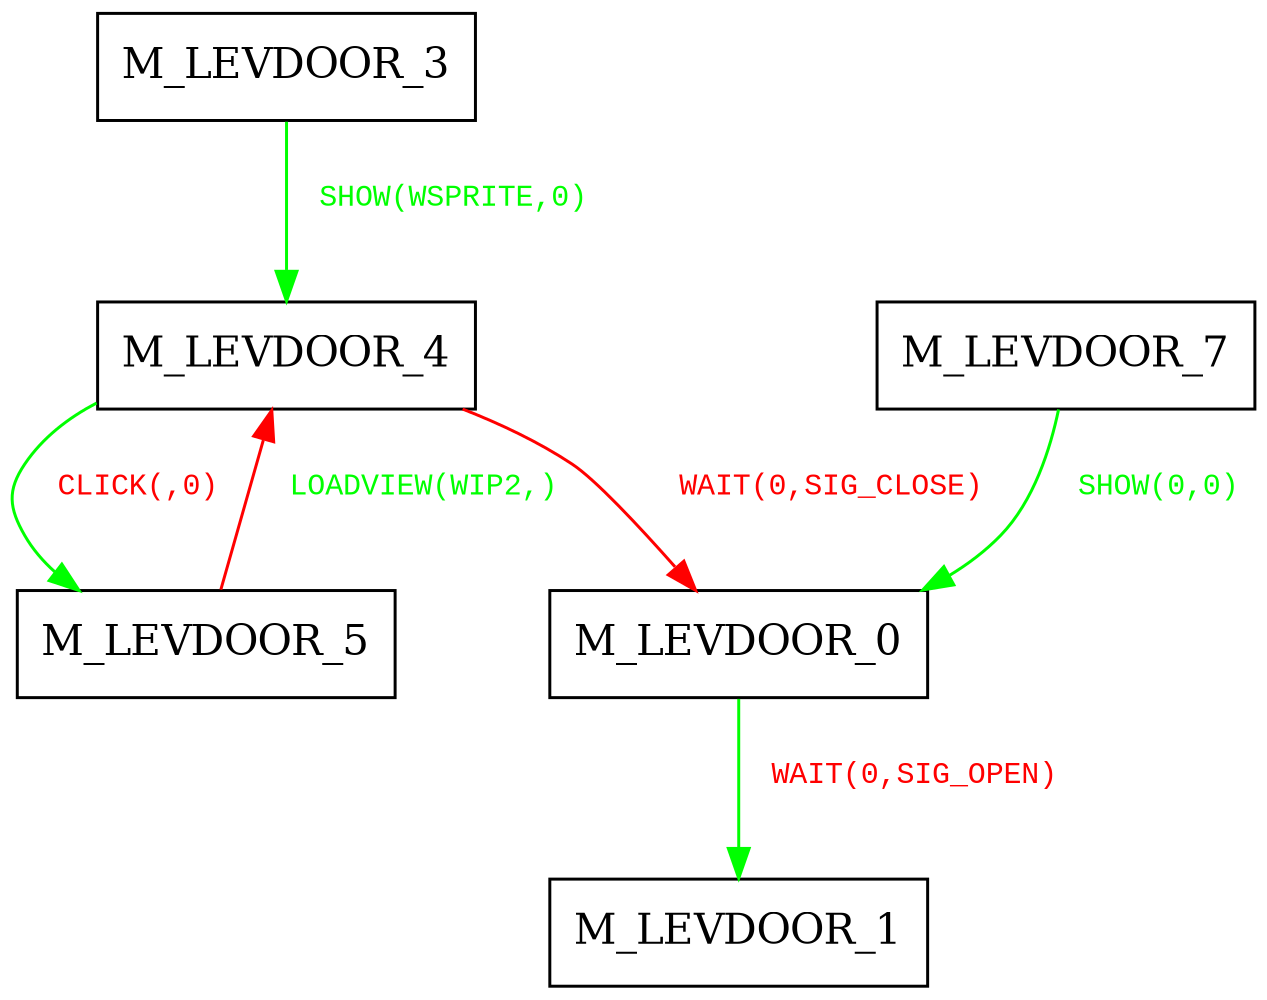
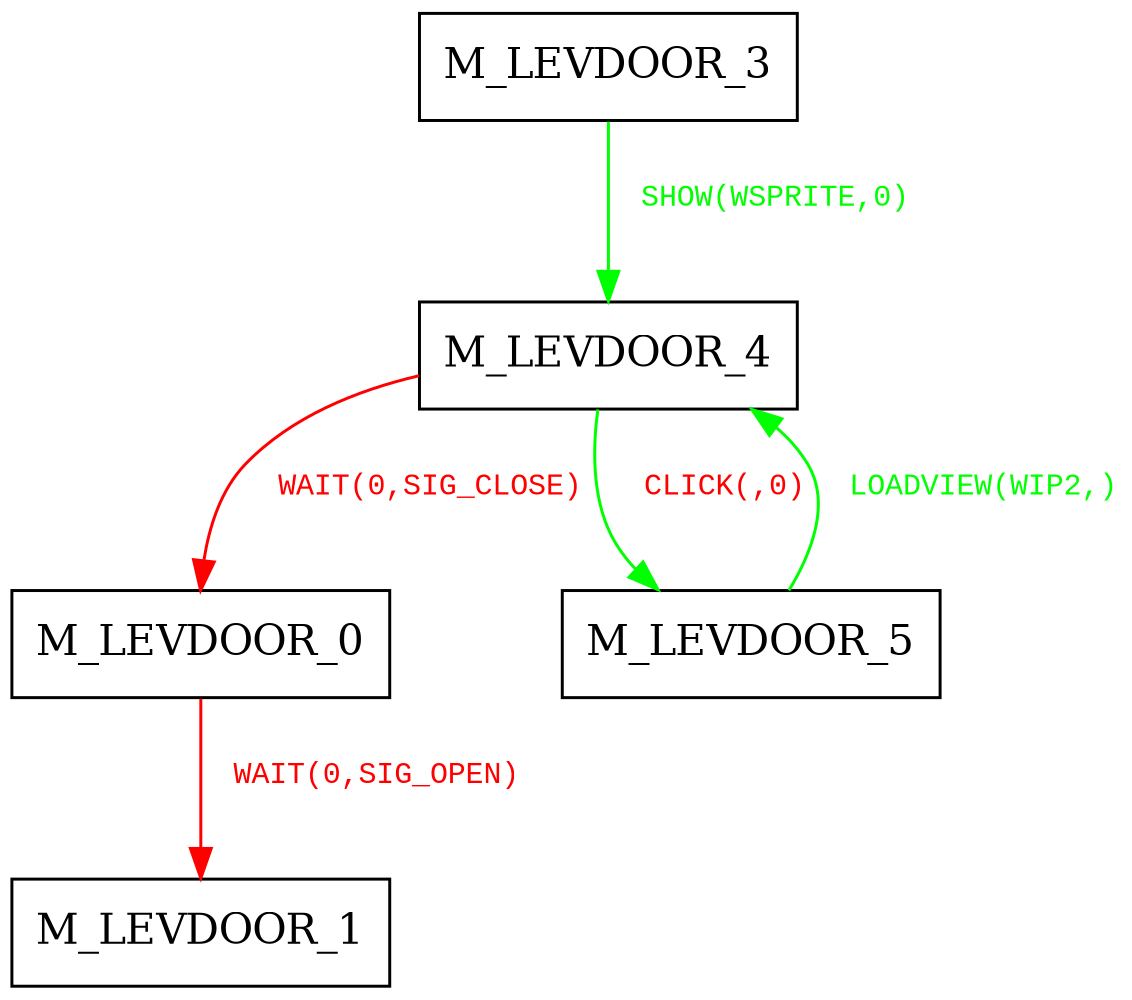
  digraph {
    node [shape=record]
    edge [color=green fontcolor=red]
    M_LEVDOOR_0
    M_LEVDOOR_1
    M_LEVDOOR_3
    M_LEVDOOR_4
    M_LEVDOOR_5
-   M_LEVDOOR_7
-   M_LEVDOOR_0 -> M_LEVDOOR_1 [label=< <font face="Courier New" point-size="10"> WAIT(0,SIG_OPEN)<br/> </font>>]
+   M_LEVDOOR_0 -> M_LEVDOOR_1 [color=red label=< <font face="Courier New" point-size="10"> WAIT(0,SIG_OPEN)<br/> </font>>]
    M_LEVDOOR_3 -> M_LEVDOOR_4 [fontcolor=green label=< <font face="Courier New" point-size="10"> SHOW(WSPRITE,0)<br/> </font>>]
    M_LEVDOOR_4 -> M_LEVDOOR_0 [color=red label=< <font face="Courier New" point-size="10"> WAIT(0,SIG_CLOSE)<br/> </font>>]
    M_LEVDOOR_4 -> M_LEVDOOR_5 [label=< <font face="Courier New" point-size="10"> CLICK(,0)<br/> </font>>]
-   M_LEVDOOR_5 -> M_LEVDOOR_4 [color=red fontcolor=green label=< <font face="Courier New" point-size="10"> LOADVIEW(WIP2,)<br/> </font>>]
-   M_LEVDOOR_7 -> M_LEVDOOR_0 [fontcolor=green label=< <font face="Courier New" point-size="10"> SHOW(0,0)<br/> </font>>]
+   M_LEVDOOR_5 -> M_LEVDOOR_4 [fontcolor=green label=< <font face="Courier New" point-size="10"> LOADVIEW(WIP2,)<br/> </font>>]
  }
